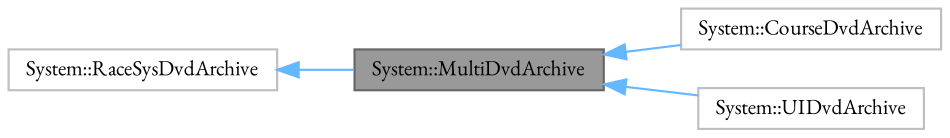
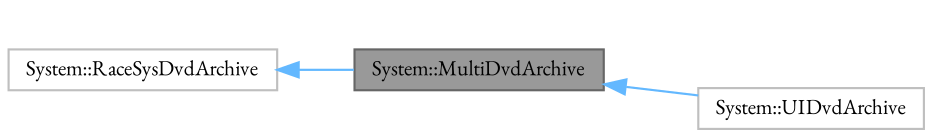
  digraph {
    fontname="EB Garamond"
    rankdir=LR
    node [color=grey75 fillcolor=white fontname="EB Garamond" fontsize=10 shape=box style=filled]
    edge [color=steelblue1 dir=back fontname="EB Garamond" fontsize=10 labelfontname=FreeMono labelfontsize=10 style=solid]
    n1 [color=gray40 fillcolor=grey60 fontcolor=black height=0.2 label="System::MultiDvdArchive" width=0.4]
-   n2 [height=0.2 label="System::CourseDvdArchive" width=0.4]
    n3 [height=0.2 label="System::UIDvdArchive" width=0.4]
    n4 [height=0.2 label="System::RaceSysDvdArchive" width=0.4]
-   n1 -> n2
    n1 -> n3
    n4 -> n1
  }
